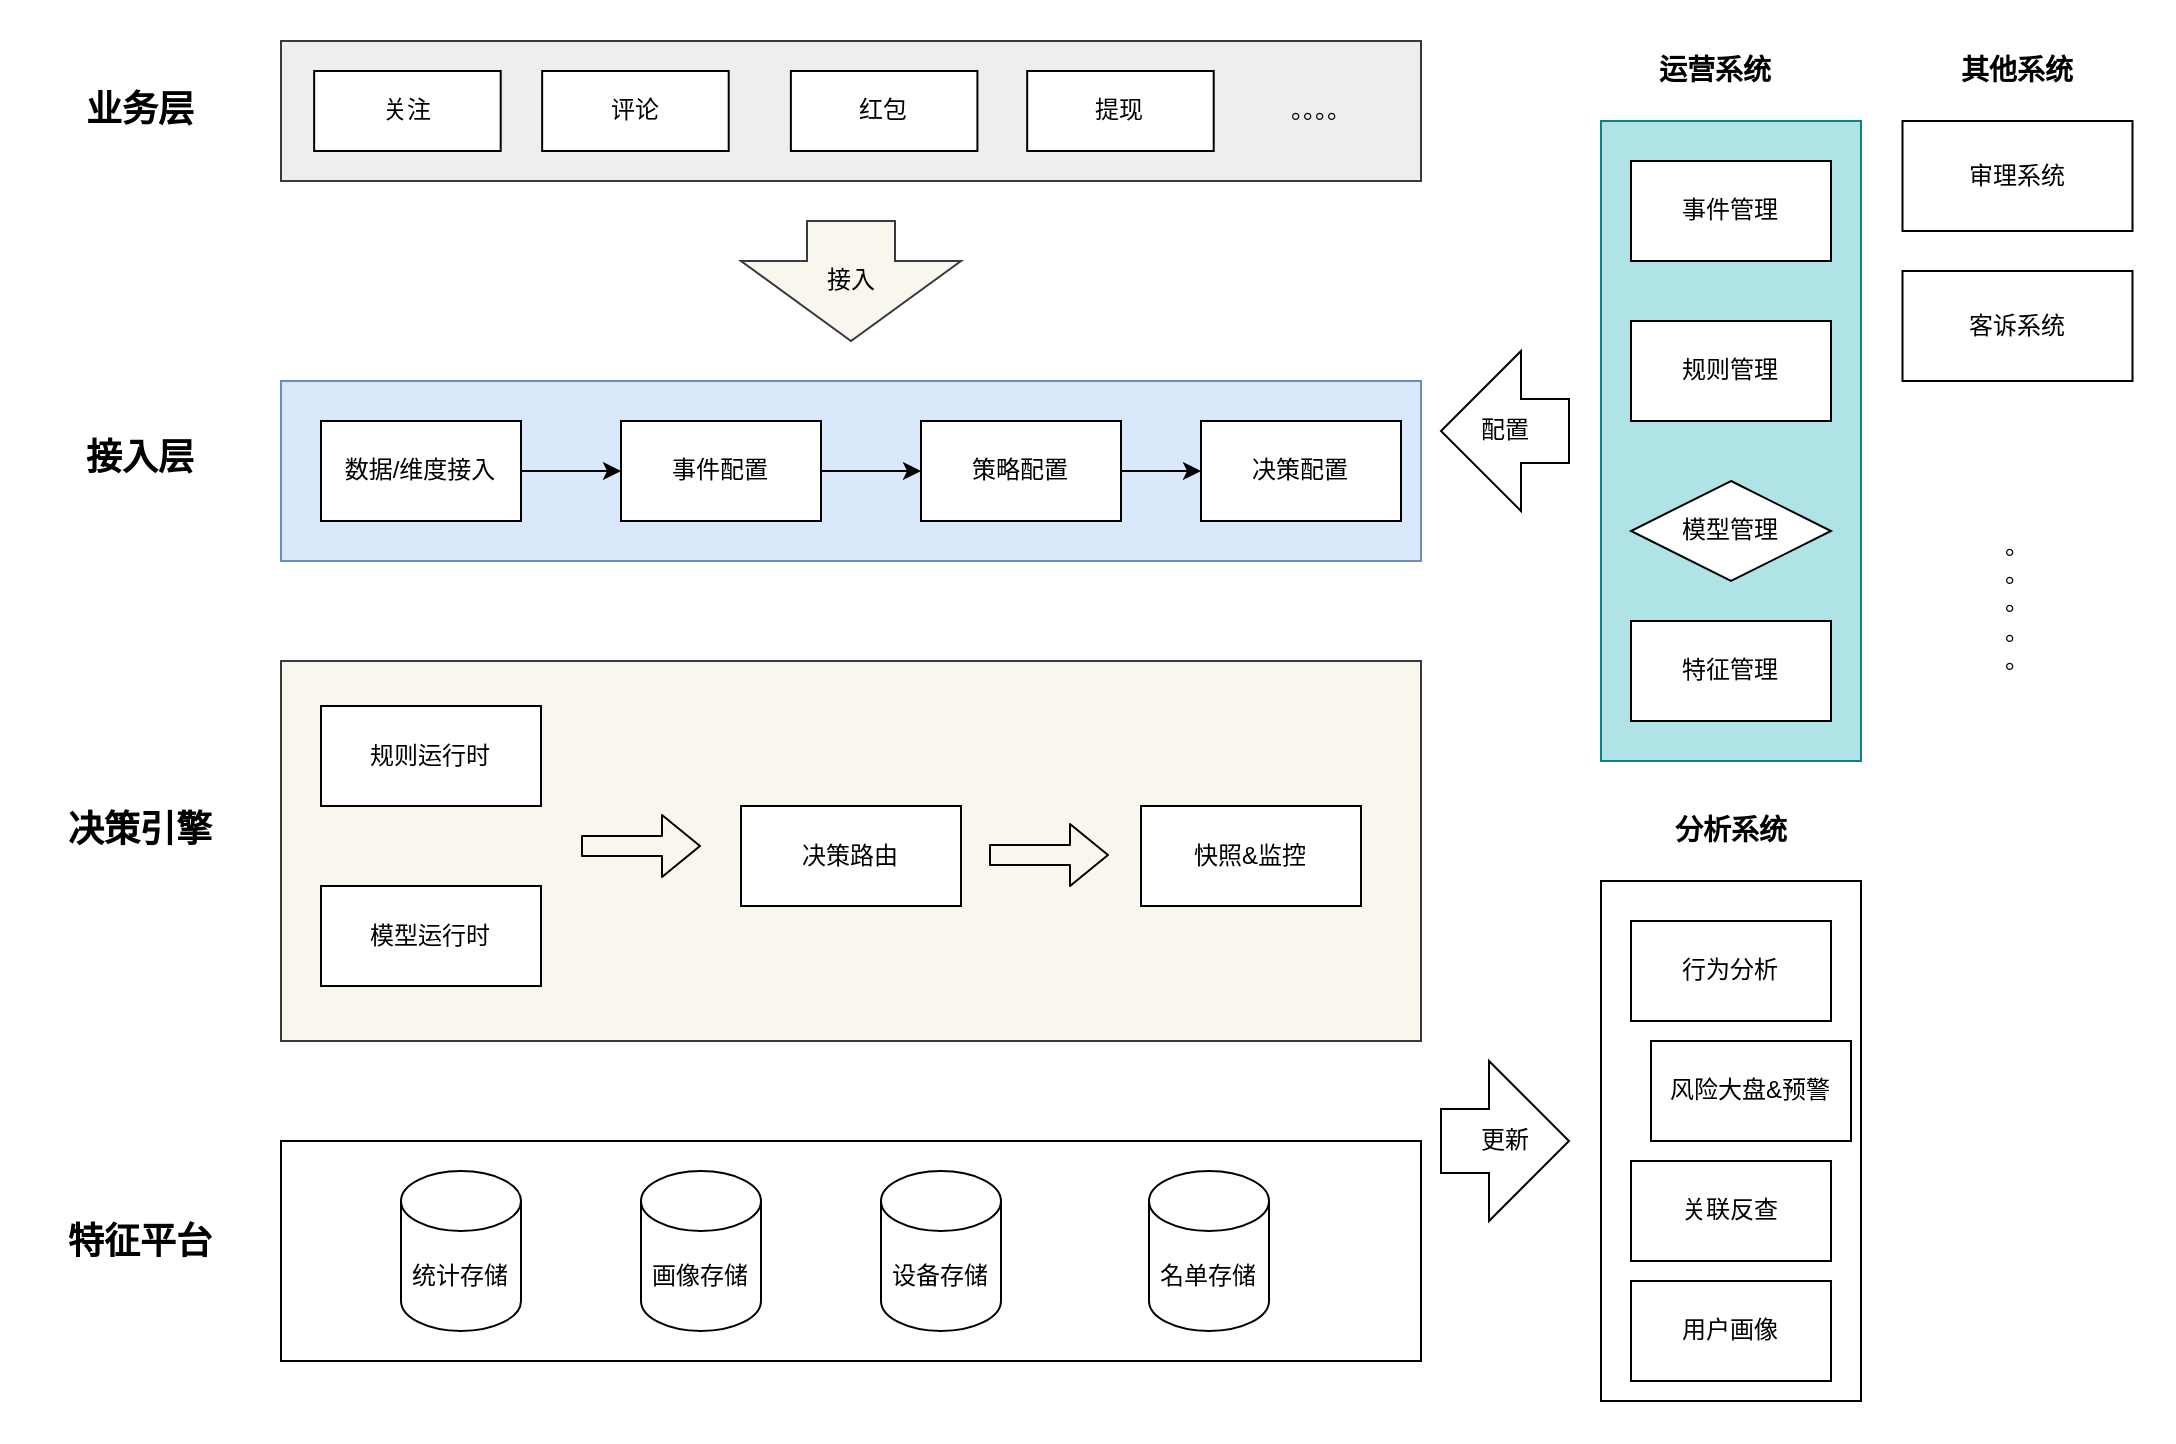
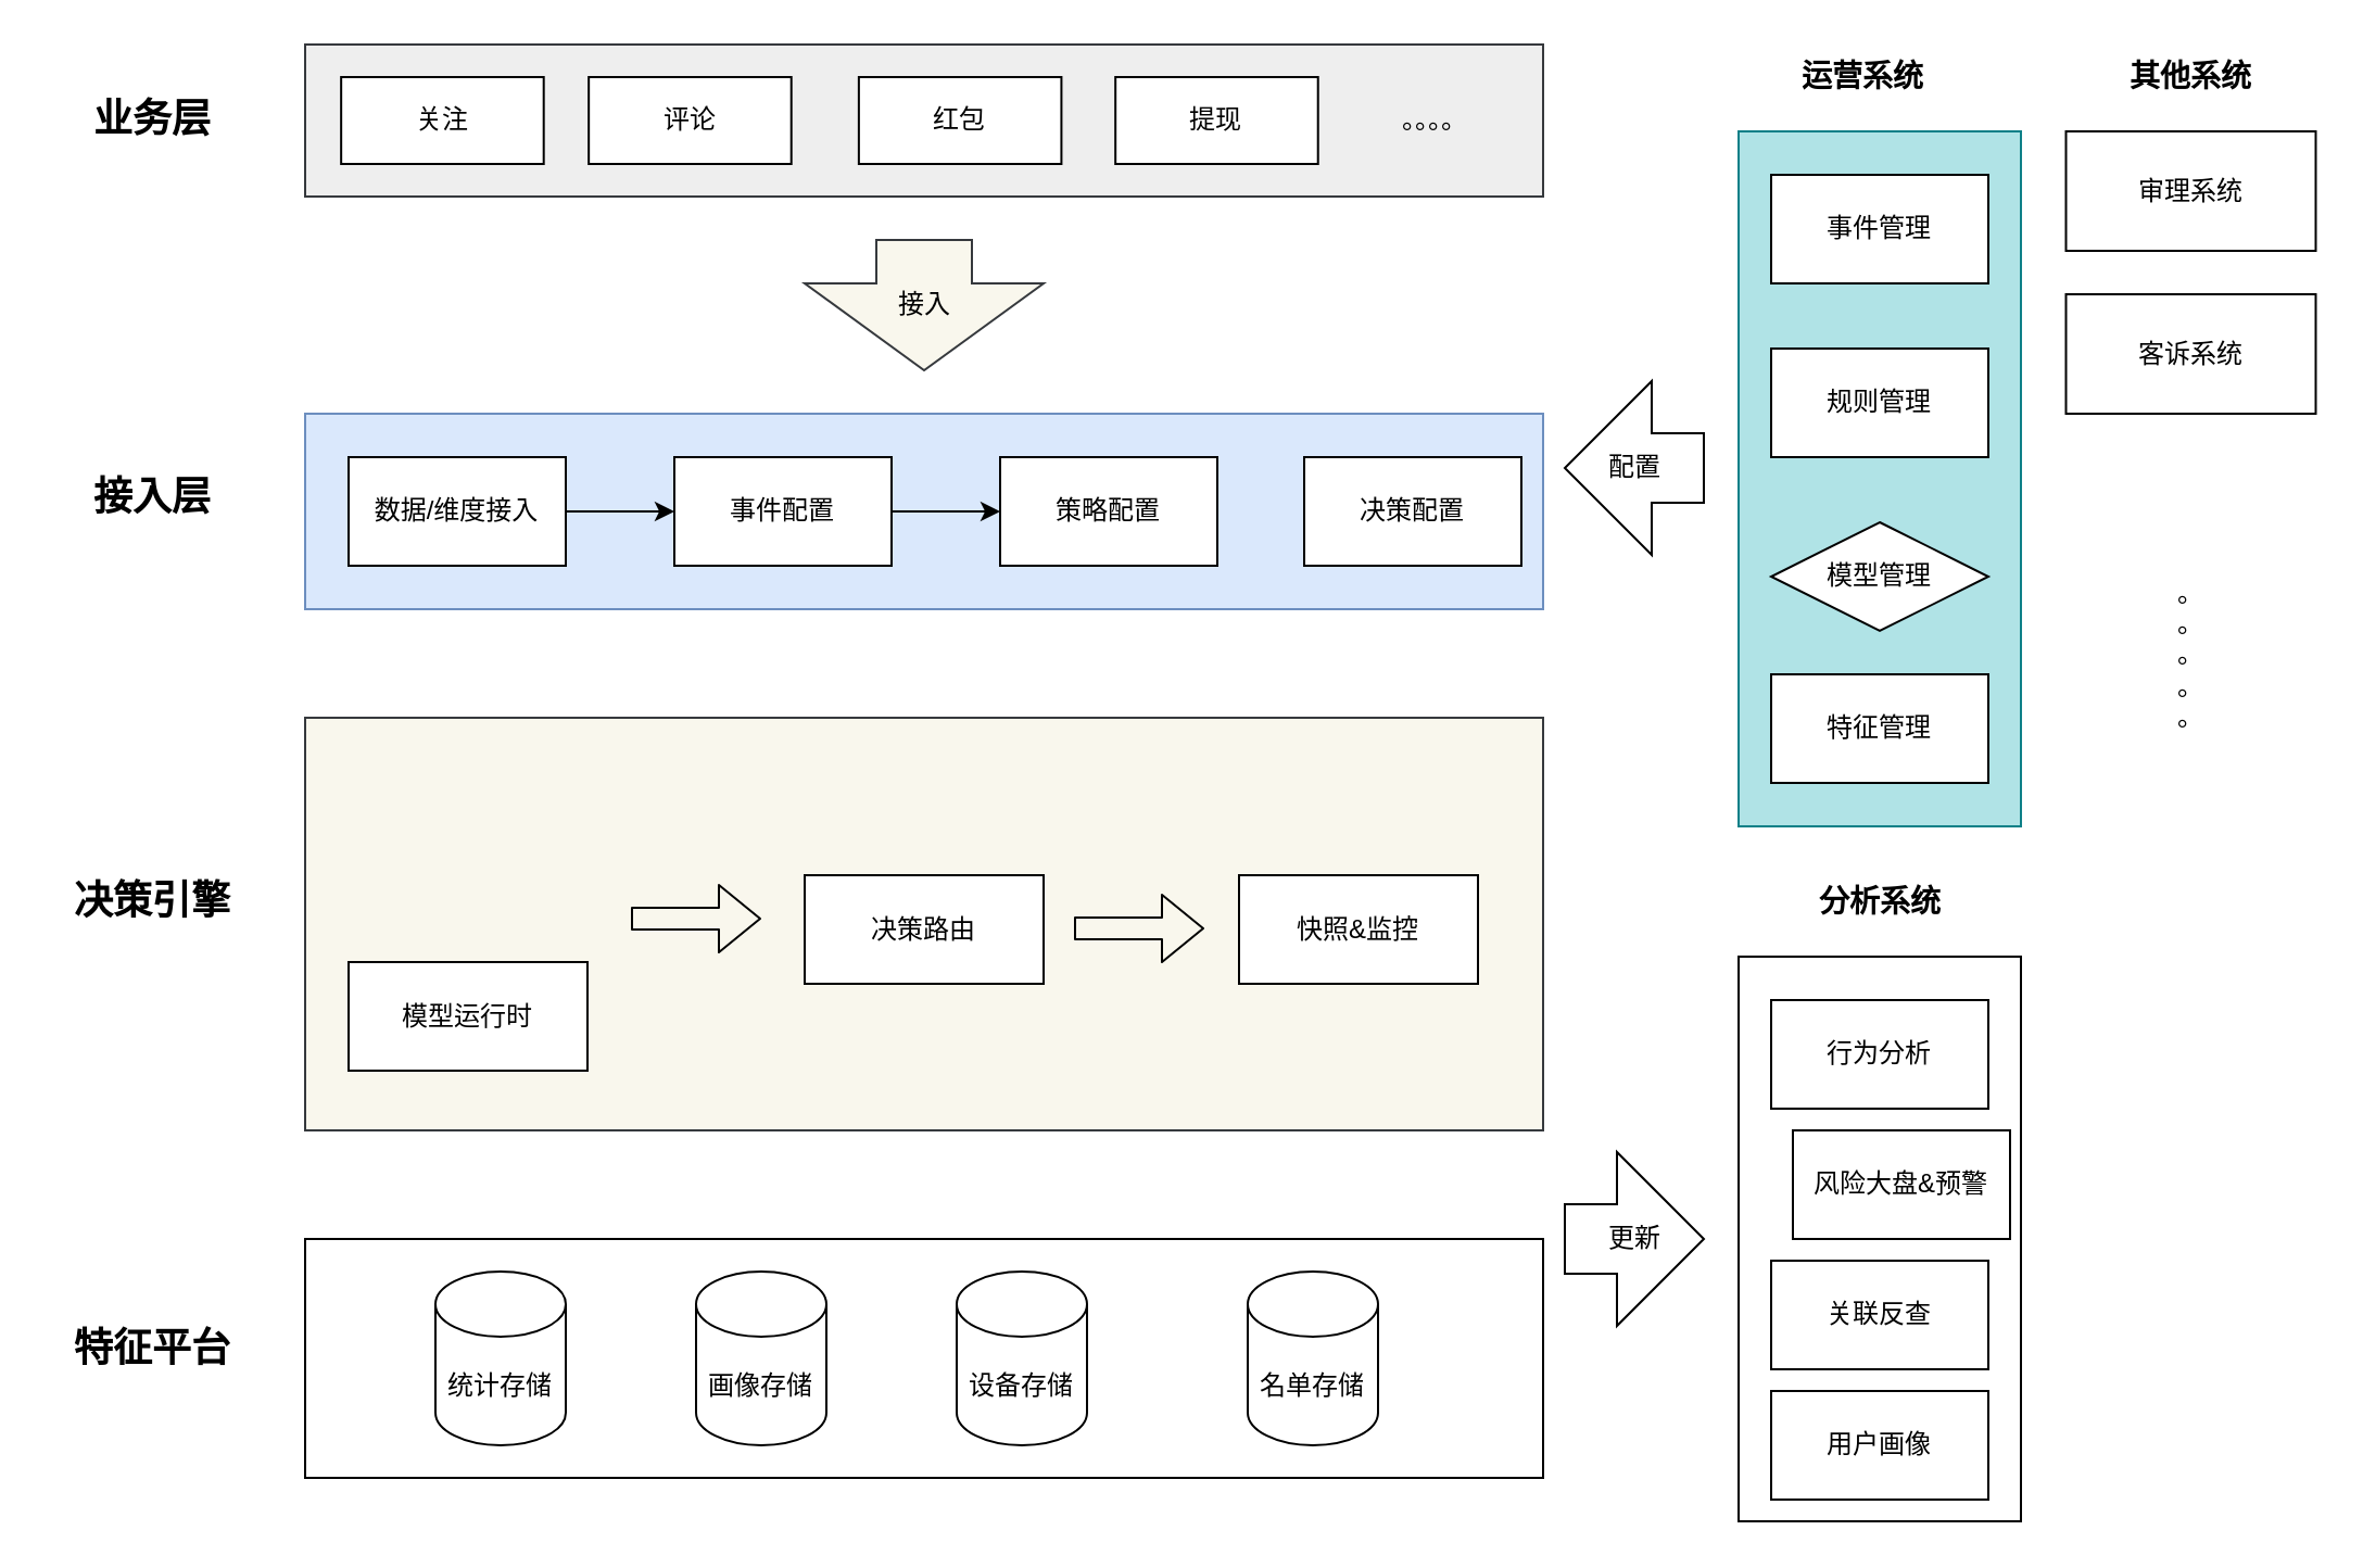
  <mxCell id="0" />
  <mxCell id="1" parent="0" />
  <mxCell id="2" value="" style="rounded=0;whiteSpace=wrap;html=1;fillColor=#b0e3e6;strokeColor=#0e8088;" vertex="1" parent="1"><mxGeometry x="800" y="60" width="130" height="320" as="geometry" /></mxCell>
  <mxCell id="3" value="&lt;b&gt;&lt;font style=&quot;font-size: 14px&quot;&gt;运营系统&lt;/font&gt;&lt;/b&gt;" style="text;html=1;strokeColor=none;fillColor=none;align=center;verticalAlign=middle;whiteSpace=wrap;rounded=0;" vertex="1" parent="1"><mxGeometry x="815" y="20" width="85" height="30" as="geometry" /></mxCell>
  <mxCell id="4" value="事件管理" style="rounded=0;whiteSpace=wrap;html=1;" vertex="1" parent="1"><mxGeometry x="815" y="80" width="100" height="50" as="geometry" /></mxCell>
  <mxCell id="5" value="规则管理" style="rounded=0;whiteSpace=wrap;html=1;" vertex="1" parent="1"><mxGeometry x="815" y="160" width="100" height="50" as="geometry" /></mxCell>
  <mxCell id="6" value="模型管理" style="rhombus;whiteSpace=wrap;html=1;" vertex="1" parent="1"><mxGeometry x="815" y="240" width="100" height="50" as="geometry" /></mxCell>
  <mxCell id="7" value="特征管理" style="rounded=0;whiteSpace=wrap;html=1;" vertex="1" parent="1"><mxGeometry x="815" y="310" width="100" height="50" as="geometry" /></mxCell>
  <mxCell id="8" value="&lt;b&gt;&lt;font style=&quot;font-size: 18px&quot;&gt;业务层&lt;/font&gt;&lt;/b&gt;" style="text;html=1;strokeColor=none;fillColor=none;align=center;verticalAlign=middle;whiteSpace=wrap;rounded=0;" vertex="1" parent="1"><mxGeometry x="20" y="36.25" width="100" height="37.5" as="geometry" /></mxCell>
  <mxCell id="9" value="" style="group" vertex="1" connectable="0" parent="1"><mxGeometry x="140" y="20" width="570" height="70" as="geometry" /></mxCell>
  <mxCell id="10" value="" style="group;strokeColor=#36393d;fillColor=#E6E6E6;container=0;" vertex="1" connectable="0" parent="9"><mxGeometry width="570" height="70" as="geometry" /></mxCell>
  <mxCell id="11" value="" style="rounded=0;whiteSpace=wrap;html=1;fillColor=#eeeeee;strokeColor=#36393d;" vertex="1" parent="9"><mxGeometry width="570" height="70" as="geometry" /></mxCell>
  <mxCell id="12" value="关注" style="rounded=0;whiteSpace=wrap;html=1;" vertex="1" parent="9"><mxGeometry x="16.582" y="15" width="93.273" height="40" as="geometry" /></mxCell>
  <mxCell id="13" value="评论" style="rounded=0;whiteSpace=wrap;html=1;" vertex="1" parent="9"><mxGeometry x="130.582" y="15" width="93.273" height="40" as="geometry" /></mxCell>
  <mxCell id="14" value="红包" style="rounded=0;whiteSpace=wrap;html=1;" vertex="1" parent="9"><mxGeometry x="254.945" y="15" width="93.273" height="40" as="geometry" /></mxCell>
  <mxCell id="15" value="提现" style="rounded=0;whiteSpace=wrap;html=1;" vertex="1" parent="9"><mxGeometry x="373.091" y="15" width="93.273" height="40" as="geometry" /></mxCell>
  <mxCell id="16" value="。。。。" style="text;html=1;strokeColor=none;fillColor=none;align=center;verticalAlign=middle;whiteSpace=wrap;rounded=0;" vertex="1" parent="9"><mxGeometry x="500.045" y="25" width="41.455" height="20" as="geometry" /></mxCell>
  <mxCell id="17" value="&lt;b&gt;&lt;font style=&quot;font-size: 18px&quot;&gt;接入层&lt;/font&gt;&lt;/b&gt;" style="text;html=1;strokeColor=none;fillColor=none;align=center;verticalAlign=middle;whiteSpace=wrap;rounded=0;" vertex="1" parent="1"><mxGeometry x="20" y="210" width="100" height="37.5" as="geometry" /></mxCell>
  <mxCell id="18" value="接入" style="html=1;shadow=0;dashed=0;align=center;verticalAlign=middle;shape=mxgraph.arrows2.arrow;dy=0.6;dx=40;direction=south;notch=0;fillColor=#f9f7ed;strokeColor=#36393d;" vertex="1" parent="1"><mxGeometry x="370" y="110" width="110" height="60" as="geometry" /></mxCell>
  <mxCell id="19" value="" style="group" vertex="1" connectable="0" parent="1"><mxGeometry x="140" y="190" width="570" height="90" as="geometry" /></mxCell>
  <mxCell id="20" value="" style="rounded=0;whiteSpace=wrap;html=1;fillColor=#dae8fc;strokeColor=#6c8ebf;" vertex="1" parent="19"><mxGeometry width="570" height="90" as="geometry" /></mxCell>
  <mxCell id="21" value="数据/维度接入" style="rounded=0;whiteSpace=wrap;html=1;" vertex="1" parent="19"><mxGeometry x="20" y="20" width="100" height="50" as="geometry" /></mxCell>
  <mxCell id="22" value="事件配置" style="rounded=0;whiteSpace=wrap;html=1;" vertex="1" parent="19"><mxGeometry x="170" y="20" width="100" height="50" as="geometry" /></mxCell>
  <mxCell id="23" value="" style="edgeStyle=orthogonalEdgeStyle;rounded=0;orthogonalLoop=1;jettySize=auto;html=1;" edge="1" parent="19" source="21" target="22"><mxGeometry relative="1" as="geometry" /></mxCell>
  <mxCell id="24" value="策略配置" style="rounded=0;whiteSpace=wrap;html=1;" vertex="1" parent="19"><mxGeometry x="320" y="20" width="100" height="50" as="geometry" /></mxCell>
  <mxCell id="25" value="" style="edgeStyle=orthogonalEdgeStyle;rounded=0;orthogonalLoop=1;jettySize=auto;html=1;" edge="1" parent="19" source="22" target="24"><mxGeometry relative="1" as="geometry" /></mxCell>
  <mxCell id="26" value="决策配置" style="rounded=0;whiteSpace=wrap;html=1;" vertex="1" parent="19"><mxGeometry x="460" y="20" width="100" height="50" as="geometry" /></mxCell>
- <mxCell id="27" value="" style="edgeStyle=orthogonalEdgeStyle;rounded=0;orthogonalLoop=1;jettySize=auto;html=1;" edge="1" parent="19" source="24" target="26"><mxGeometry relative="1" as="geometry" /></mxCell>
  <mxCell id="28" value="&lt;b&gt;&lt;font style=&quot;font-size: 14px&quot;&gt;分析系统&lt;/font&gt;&lt;/b&gt;" style="text;html=1;strokeColor=none;fillColor=none;align=center;verticalAlign=middle;whiteSpace=wrap;rounded=0;" vertex="1" parent="1"><mxGeometry x="822.5" y="400" width="85" height="30" as="geometry" /></mxCell>
  <mxCell id="29" value="配置" style="html=1;shadow=0;dashed=0;align=center;verticalAlign=middle;shape=mxgraph.arrows2.arrow;dy=0.6;dx=40;flipH=1;notch=0;fillColor=#ffffff;" vertex="1" parent="1"><mxGeometry x="720" y="175" width="64" height="80" as="geometry" /></mxCell>
  <mxCell id="30" value="" style="rounded=0;whiteSpace=wrap;html=1;" vertex="1" parent="1"><mxGeometry x="800" y="440" width="130" height="260" as="geometry" /></mxCell>
  <mxCell id="31" value="行为分析" style="rounded=0;whiteSpace=wrap;html=1;" vertex="1" parent="1"><mxGeometry x="815" y="460" width="100" height="50" as="geometry" /></mxCell>
  <mxCell id="32" value="风险大盘&amp;amp;预警" style="rounded=0;whiteSpace=wrap;html=1;" vertex="1" parent="1"><mxGeometry x="825" y="520" width="100" height="50" as="geometry" /></mxCell>
  <mxCell id="33" value="关联反查" style="rounded=0;whiteSpace=wrap;html=1;" vertex="1" parent="1"><mxGeometry x="815" y="580" width="100" height="50" as="geometry" /></mxCell>
  <mxCell id="34" value="用户画像" style="rounded=0;whiteSpace=wrap;html=1;" vertex="1" parent="1"><mxGeometry x="815" y="640" width="100" height="50" as="geometry" /></mxCell>
  <mxCell id="35" value="更新" style="html=1;shadow=0;dashed=0;align=center;verticalAlign=middle;shape=mxgraph.arrows2.arrow;dy=0.6;dx=40;notch=0;fillColor=#ffffff;" vertex="1" parent="1"><mxGeometry x="720" y="530" width="64" height="80" as="geometry" /></mxCell>
  <mxCell id="36" value="客诉系统" style="rounded=0;whiteSpace=wrap;html=1;" vertex="1" parent="1"><mxGeometry x="950.75" y="135" width="115" height="55" as="geometry" /></mxCell>
  <mxCell id="37" value="审理系统" style="rounded=0;whiteSpace=wrap;html=1;" vertex="1" parent="1"><mxGeometry x="950.75" y="60" width="115" height="55" as="geometry" /></mxCell>
  <mxCell id="38" value="。&lt;br&gt;。&lt;br&gt;。&lt;br&gt;。&lt;br&gt;。" style="text;html=1;strokeColor=none;fillColor=none;align=center;verticalAlign=middle;whiteSpace=wrap;rounded=0;" vertex="1" parent="1"><mxGeometry x="987" y="255" width="42.5" height="92.5" as="geometry" /></mxCell>
  <mxCell id="39" value="&lt;b&gt;&lt;font style=&quot;font-size: 14px&quot;&gt;其他系统&lt;/font&gt;&lt;/b&gt;" style="text;html=1;strokeColor=none;fillColor=none;align=center;verticalAlign=middle;whiteSpace=wrap;rounded=0;" vertex="1" parent="1"><mxGeometry x="965.75" y="20" width="85" height="30" as="geometry" /></mxCell>
  <mxCell id="40" value="" style="rounded=0;whiteSpace=wrap;html=1;fillColor=#ffffff;" vertex="1" parent="1"><mxGeometry x="140" y="570" width="570" height="110" as="geometry" /></mxCell>
  <mxCell id="41" value="&lt;b&gt;&lt;font style=&quot;font-size: 18px&quot;&gt;决策引擎&lt;/font&gt;&lt;/b&gt;" style="text;html=1;strokeColor=none;fillColor=none;align=center;verticalAlign=middle;whiteSpace=wrap;rounded=0;" vertex="1" parent="1"><mxGeometry x="20" y="396.25" width="100" height="37.5" as="geometry" /></mxCell>
  <mxCell id="42" value="&lt;b&gt;&lt;font style=&quot;font-size: 18px&quot;&gt;特征平台&lt;/font&gt;&lt;/b&gt;" style="text;html=1;strokeColor=none;fillColor=none;align=center;verticalAlign=middle;whiteSpace=wrap;rounded=0;" vertex="1" parent="1"><mxGeometry x="20" y="602.5" width="100" height="37.5" as="geometry" /></mxCell>
  <mxCell id="43" value="" style="group" vertex="1" connectable="0" parent="1"><mxGeometry x="140" y="330" width="570" height="190" as="geometry" /></mxCell>
  <mxCell id="44" value="" style="rounded=0;whiteSpace=wrap;html=1;fillColor=#f9f7ed;strokeColor=#36393d;" vertex="1" parent="43"><mxGeometry width="570" height="190" as="geometry" /></mxCell>
- <mxCell id="45" value="规则运行时" style="rounded=0;whiteSpace=wrap;html=1;fillColor=#ffffff;" vertex="1" parent="43"><mxGeometry x="20" y="22.5" width="110" height="50" as="geometry" /></mxCell>
  <mxCell id="46" value="模型运行时" style="rounded=0;whiteSpace=wrap;html=1;fillColor=#ffffff;" vertex="1" parent="43"><mxGeometry x="20" y="112.5" width="110" height="50" as="geometry" /></mxCell>
  <mxCell id="47" value="决策路由" style="rounded=0;whiteSpace=wrap;html=1;fillColor=#ffffff;" vertex="1" parent="43"><mxGeometry x="230" y="72.5" width="110" height="50" as="geometry" /></mxCell>
  <mxCell id="48" value="快照&amp;amp;监控" style="rounded=0;whiteSpace=wrap;html=1;fillColor=#ffffff;" vertex="1" parent="43"><mxGeometry x="430" y="72.5" width="110" height="50" as="geometry" /></mxCell>
  <mxCell id="49" value="" style="shape=flexArrow;endArrow=classic;html=1;" edge="1" parent="43"><mxGeometry width="50" height="50" relative="1" as="geometry"><mxPoint x="150" y="92.5" as="sourcePoint" /><mxPoint x="210" y="92.5" as="targetPoint" /></mxGeometry></mxCell>
  <mxCell id="50" value="" style="shape=flexArrow;endArrow=classic;html=1;" edge="1" parent="43"><mxGeometry width="50" height="50" relative="1" as="geometry"><mxPoint x="354" y="97" as="sourcePoint" /><mxPoint x="414" y="97" as="targetPoint" /></mxGeometry></mxCell>
  <mxCell id="51" value="统计存储" style="shape=cylinder3;whiteSpace=wrap;html=1;boundedLbl=1;backgroundOutline=1;size=15;fillColor=#ffffff;" vertex="1" parent="1"><mxGeometry x="200" y="585" width="60" height="80" as="geometry" /></mxCell>
  <mxCell id="52" value="画像存储" style="shape=cylinder3;whiteSpace=wrap;html=1;boundedLbl=1;backgroundOutline=1;size=15;fillColor=#ffffff;" vertex="1" parent="1"><mxGeometry x="320" y="585" width="60" height="80" as="geometry" /></mxCell>
  <mxCell id="53" value="设备存储" style="shape=cylinder3;whiteSpace=wrap;html=1;boundedLbl=1;backgroundOutline=1;size=15;fillColor=#ffffff;" vertex="1" parent="1"><mxGeometry x="440" y="585" width="60" height="80" as="geometry" /></mxCell>
  <mxCell id="54" value="名单存储" style="shape=cylinder3;whiteSpace=wrap;html=1;boundedLbl=1;backgroundOutline=1;size=15;fillColor=#ffffff;" vertex="1" parent="1"><mxGeometry x="574" y="585" width="60" height="80" as="geometry" /></mxCell>
